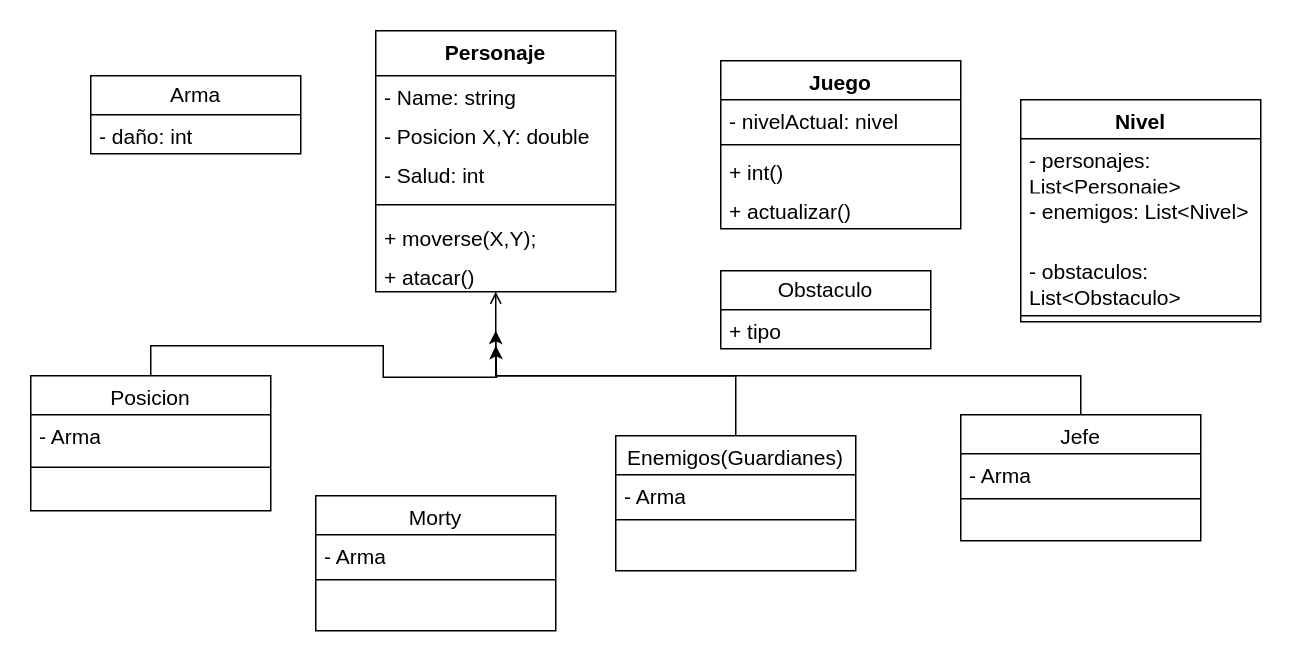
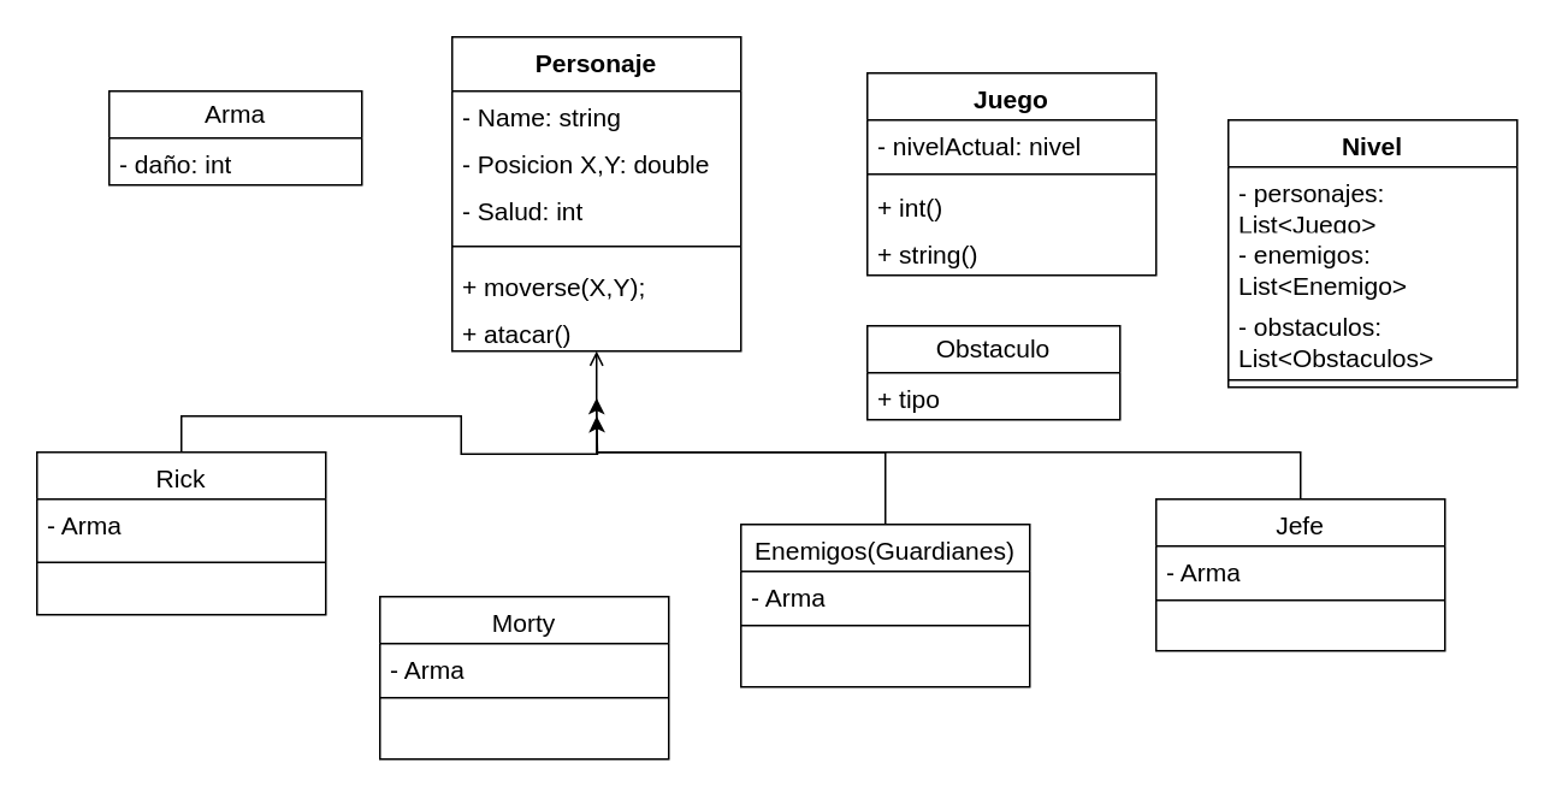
  <mxCell id="0" />
  <mxCell id="1" parent="0" />
  <mxCell id="2" style="edgeStyle=orthogonalEdgeStyle;rounded=0;orthogonalLoop=1;jettySize=auto;html=1;exitX=0.5;exitY=0;exitDx=0;exitDy=0;fontSize=14;" edge="1" parent="1" source="3"><mxGeometry relative="1" as="geometry"><mxPoint x="330" y="230" as="targetPoint" /></mxGeometry></mxCell>
- <mxCell id="3" value="Posicion" style="swimlane;fontStyle=0;align=center;verticalAlign=top;childLayout=stackLayout;horizontal=1;startSize=26;horizontalStack=0;resizeParent=1;resizeLast=0;collapsible=1;marginBottom=0;rounded=0;shadow=0;strokeWidth=1;fontSize=14;" parent="1" vertex="1"><mxGeometry x="20" y="250" width="160" height="90" as="geometry"><mxRectangle x="130" y="380" width="160" height="26" as="alternateBounds" /></mxGeometry></mxCell>
+ <mxCell id="3" value="Rick" style="swimlane;fontStyle=0;align=center;verticalAlign=top;childLayout=stackLayout;horizontal=1;startSize=26;horizontalStack=0;resizeParent=1;resizeLast=0;collapsible=1;marginBottom=0;rounded=0;shadow=0;strokeWidth=1;fontSize=14;" parent="1" vertex="1"><mxGeometry x="20" y="250" width="160" height="90" as="geometry"><mxRectangle x="130" y="380" width="160" height="26" as="alternateBounds" /></mxGeometry></mxCell>
  <mxCell id="4" value="- Arma" style="text;strokeColor=none;fillColor=none;align=left;verticalAlign=top;spacingLeft=4;spacingRight=4;overflow=hidden;rotatable=0;points=[[0,0.5],[1,0.5]];portConstraint=eastwest;whiteSpace=wrap;html=1;fontSize=14;" vertex="1" parent="3"><mxGeometry y="26" width="160" height="26" as="geometry" /></mxCell>
  <mxCell id="5" value="" style="line;html=1;strokeWidth=1;align=left;verticalAlign=middle;spacingTop=-1;spacingLeft=3;spacingRight=3;rotatable=0;labelPosition=right;points=[];portConstraint=eastwest;fontSize=14;" parent="3" vertex="1"><mxGeometry y="52" width="160" height="18" as="geometry" /></mxCell>
  <mxCell id="6" value="Personaje" style="swimlane;fontStyle=1;align=center;verticalAlign=top;childLayout=stackLayout;horizontal=1;startSize=30;horizontalStack=0;resizeParent=1;resizeParentMax=0;resizeLast=0;collapsible=1;marginBottom=0;whiteSpace=wrap;html=1;swimlaneLine=1;glass=0;rotation=0;fontSize=14;" vertex="1" parent="1"><mxGeometry x="250" y="20" width="160" height="174" as="geometry"><mxRectangle x="180" y="120" width="100" height="30" as="alternateBounds" /></mxGeometry></mxCell>
  <mxCell id="7" value="- Name: string" style="text;strokeColor=none;fillColor=none;align=left;verticalAlign=top;spacingLeft=4;spacingRight=4;overflow=hidden;rotatable=0;points=[[0,0.5],[1,0.5]];portConstraint=eastwest;whiteSpace=wrap;html=1;fontSize=14;" vertex="1" parent="6"><mxGeometry y="30" width="160" height="26" as="geometry" /></mxCell>
  <mxCell id="8" value="- Posicion X,Y: double" style="text;strokeColor=none;fillColor=none;align=left;verticalAlign=top;spacingLeft=4;spacingRight=4;overflow=hidden;rotatable=0;points=[[0,0.5],[1,0.5]];portConstraint=eastwest;whiteSpace=wrap;html=1;fontSize=14;" vertex="1" parent="6"><mxGeometry y="56" width="160" height="26" as="geometry" /></mxCell>
  <mxCell id="9" value="- Salud: int" style="text;strokeColor=none;fillColor=none;align=left;verticalAlign=top;spacingLeft=4;spacingRight=4;overflow=hidden;rotatable=0;points=[[0,0.5],[1,0.5]];portConstraint=eastwest;whiteSpace=wrap;html=1;fontSize=14;" vertex="1" parent="6"><mxGeometry y="82" width="160" height="26" as="geometry" /></mxCell>
  <mxCell id="10" value="" style="line;strokeWidth=1;fillColor=none;align=left;verticalAlign=middle;spacingTop=-1;spacingLeft=3;spacingRight=3;rotatable=0;labelPosition=right;points=[];portConstraint=eastwest;strokeColor=inherit;fontSize=14;" vertex="1" parent="6"><mxGeometry y="108" width="160" height="16" as="geometry" /></mxCell>
  <mxCell id="11" value="+ moverse(X,Y);" style="text;strokeColor=none;fillColor=none;align=left;verticalAlign=top;spacingLeft=4;spacingRight=4;overflow=hidden;rotatable=0;points=[[0,0.5],[1,0.5]];portConstraint=eastwest;whiteSpace=wrap;html=1;fontSize=14;" vertex="1" parent="6"><mxGeometry y="124" width="160" height="26" as="geometry" /></mxCell>
  <mxCell id="12" value="+ atacar()" style="text;strokeColor=none;fillColor=none;align=left;verticalAlign=top;spacingLeft=4;spacingRight=4;overflow=hidden;rotatable=0;points=[[0,0.5],[1,0.5]];portConstraint=eastwest;whiteSpace=wrap;html=1;fontSize=14;" vertex="1" parent="6"><mxGeometry y="150" width="160" height="24" as="geometry" /></mxCell>
  <mxCell id="13" value="Morty" style="swimlane;fontStyle=0;align=center;verticalAlign=top;childLayout=stackLayout;horizontal=1;startSize=26;horizontalStack=0;resizeParent=1;resizeLast=0;collapsible=1;marginBottom=0;rounded=0;shadow=0;strokeWidth=1;fontSize=14;" vertex="1" parent="1"><mxGeometry x="210" y="330" width="160" height="90" as="geometry"><mxRectangle x="130" y="380" width="160" height="26" as="alternateBounds" /></mxGeometry></mxCell>
  <mxCell id="14" value="- Arma" style="text;strokeColor=none;fillColor=none;align=left;verticalAlign=top;spacingLeft=4;spacingRight=4;overflow=hidden;rotatable=0;points=[[0,0.5],[1,0.5]];portConstraint=eastwest;whiteSpace=wrap;html=1;fontSize=14;" vertex="1" parent="13"><mxGeometry y="26" width="160" height="26" as="geometry" /></mxCell>
  <mxCell id="15" value="" style="line;html=1;strokeWidth=1;align=left;verticalAlign=middle;spacingTop=-1;spacingLeft=3;spacingRight=3;rotatable=0;labelPosition=right;points=[];portConstraint=eastwest;fontSize=14;" vertex="1" parent="13"><mxGeometry y="52" width="160" height="8" as="geometry" /></mxCell>
  <mxCell id="16" style="edgeStyle=orthogonalEdgeStyle;rounded=0;orthogonalLoop=1;jettySize=auto;html=1;entryX=0.5;entryY=1;entryDx=0;entryDy=0;fontSize=14;endArrow=open;" edge="1" parent="1" source="17" target="6"><mxGeometry relative="1" as="geometry"><Array as="points"><mxPoint x="490" y="250" /><mxPoint x="330" y="250" /></Array></mxGeometry></mxCell>
  <mxCell id="17" value="Enemigos(Guardianes)" style="swimlane;fontStyle=0;align=center;verticalAlign=top;childLayout=stackLayout;horizontal=1;startSize=26;horizontalStack=0;resizeParent=1;resizeLast=0;collapsible=1;marginBottom=0;rounded=0;shadow=0;strokeWidth=1;fontSize=14;" vertex="1" parent="1"><mxGeometry x="410" y="290" width="160" height="90" as="geometry"><mxRectangle x="130" y="380" width="160" height="26" as="alternateBounds" /></mxGeometry></mxCell>
  <mxCell id="18" value="- Arma" style="text;strokeColor=none;fillColor=none;align=left;verticalAlign=top;spacingLeft=4;spacingRight=4;overflow=hidden;rotatable=0;points=[[0,0.5],[1,0.5]];portConstraint=eastwest;whiteSpace=wrap;html=1;fontSize=14;" vertex="1" parent="17"><mxGeometry y="26" width="160" height="26" as="geometry" /></mxCell>
  <mxCell id="19" value="" style="line;html=1;strokeWidth=1;align=left;verticalAlign=middle;spacingTop=-1;spacingLeft=3;spacingRight=3;rotatable=0;labelPosition=right;points=[];portConstraint=eastwest;fontSize=14;" vertex="1" parent="17"><mxGeometry y="52" width="160" height="8" as="geometry" /></mxCell>
  <mxCell id="20" value="Arma" style="swimlane;fontStyle=0;childLayout=stackLayout;horizontal=1;startSize=26;fillColor=none;horizontalStack=0;resizeParent=1;resizeParentMax=0;resizeLast=0;collapsible=1;marginBottom=0;whiteSpace=wrap;html=1;fontSize=14;" vertex="1" parent="1"><mxGeometry x="60" y="50" width="140" height="52" as="geometry" /></mxCell>
  <mxCell id="21" value="- daño: int" style="text;strokeColor=none;fillColor=none;align=left;verticalAlign=top;spacingLeft=4;spacingRight=4;overflow=hidden;rotatable=0;points=[[0,0.5],[1,0.5]];portConstraint=eastwest;whiteSpace=wrap;html=1;fontSize=14;" vertex="1" parent="20"><mxGeometry y="26" width="140" height="26" as="geometry" /></mxCell>
  <mxCell id="22" style="edgeStyle=orthogonalEdgeStyle;rounded=0;orthogonalLoop=1;jettySize=auto;html=1;exitX=0.5;exitY=0;exitDx=0;exitDy=0;fontSize=14;" edge="1" parent="1" source="23"><mxGeometry relative="1" as="geometry"><mxPoint x="330" y="220" as="targetPoint" /><Array as="points"><mxPoint x="720" y="250" /><mxPoint x="330" y="250" /></Array></mxGeometry></mxCell>
  <mxCell id="23" value="Jefe" style="swimlane;fontStyle=0;align=center;verticalAlign=top;childLayout=stackLayout;horizontal=1;startSize=26;horizontalStack=0;resizeParent=1;resizeLast=0;collapsible=1;marginBottom=0;rounded=0;shadow=0;strokeWidth=1;fontSize=14;" vertex="1" parent="1"><mxGeometry x="640" y="276" width="160" height="84" as="geometry"><mxRectangle x="130" y="380" width="160" height="26" as="alternateBounds" /></mxGeometry></mxCell>
  <mxCell id="24" value="- Arma" style="text;strokeColor=none;fillColor=none;align=left;verticalAlign=top;spacingLeft=4;spacingRight=4;overflow=hidden;rotatable=0;points=[[0,0.5],[1,0.5]];portConstraint=eastwest;whiteSpace=wrap;html=1;fontSize=14;" vertex="1" parent="23"><mxGeometry y="26" width="160" height="26" as="geometry" /></mxCell>
  <mxCell id="25" value="" style="line;html=1;strokeWidth=1;align=left;verticalAlign=middle;spacingTop=-1;spacingLeft=3;spacingRight=3;rotatable=0;labelPosition=right;points=[];portConstraint=eastwest;fontSize=14;" vertex="1" parent="23"><mxGeometry y="52" width="160" height="8" as="geometry" /></mxCell>
  <mxCell id="26" value="Juego" style="swimlane;fontStyle=1;align=center;verticalAlign=top;childLayout=stackLayout;horizontal=1;startSize=26;horizontalStack=0;resizeParent=1;resizeParentMax=0;resizeLast=0;collapsible=1;marginBottom=0;whiteSpace=wrap;html=1;fontSize=14;" vertex="1" parent="1"><mxGeometry x="480" y="40" width="160" height="112" as="geometry" /></mxCell>
  <mxCell id="27" value="- nivelActual: nivel" style="text;strokeColor=none;fillColor=none;align=left;verticalAlign=top;spacingLeft=4;spacingRight=4;overflow=hidden;rotatable=0;points=[[0,0.5],[1,0.5]];portConstraint=eastwest;whiteSpace=wrap;html=1;fontSize=14;" vertex="1" parent="26"><mxGeometry y="26" width="160" height="26" as="geometry" /></mxCell>
  <mxCell id="28" value="" style="line;strokeWidth=1;fillColor=none;align=left;verticalAlign=middle;spacingTop=-1;spacingLeft=3;spacingRight=3;rotatable=0;labelPosition=right;points=[];portConstraint=eastwest;strokeColor=inherit;fontSize=14;" vertex="1" parent="26"><mxGeometry y="52" width="160" height="8" as="geometry" /></mxCell>
  <mxCell id="29" value="+ int()" style="text;strokeColor=none;fillColor=none;align=left;verticalAlign=top;spacingLeft=4;spacingRight=4;overflow=hidden;rotatable=0;points=[[0,0.5],[1,0.5]];portConstraint=eastwest;whiteSpace=wrap;html=1;fontSize=14;" vertex="1" parent="26"><mxGeometry y="60" width="160" height="26" as="geometry" /></mxCell>
- <mxCell id="30" value="+ actualizar()" style="text;strokeColor=none;fillColor=none;align=left;verticalAlign=top;spacingLeft=4;spacingRight=4;overflow=hidden;rotatable=0;points=[[0,0.5],[1,0.5]];portConstraint=eastwest;whiteSpace=wrap;html=1;fontSize=14;" vertex="1" parent="26"><mxGeometry y="86" width="160" height="26" as="geometry" /></mxCell>
+ <mxCell id="30" value="+ string()" style="text;strokeColor=none;fillColor=none;align=left;verticalAlign=top;spacingLeft=4;spacingRight=4;overflow=hidden;rotatable=0;points=[[0,0.5],[1,0.5]];portConstraint=eastwest;whiteSpace=wrap;html=1;fontSize=14;" vertex="1" parent="26"><mxGeometry y="86" width="160" height="26" as="geometry" /></mxCell>
  <mxCell id="31" value="Obstaculo" style="swimlane;fontStyle=0;childLayout=stackLayout;horizontal=1;startSize=26;fillColor=none;horizontalStack=0;resizeParent=1;resizeParentMax=0;resizeLast=0;collapsible=1;marginBottom=0;whiteSpace=wrap;html=1;fontSize=14;" vertex="1" parent="1"><mxGeometry x="480" y="180" width="140" height="52" as="geometry" /></mxCell>
  <mxCell id="32" value="+ tipo" style="text;strokeColor=none;fillColor=none;align=left;verticalAlign=top;spacingLeft=4;spacingRight=4;overflow=hidden;rotatable=0;points=[[0,0.5],[1,0.5]];portConstraint=eastwest;whiteSpace=wrap;html=1;fontSize=14;" vertex="1" parent="31"><mxGeometry y="26" width="140" height="26" as="geometry" /></mxCell>
  <mxCell id="33" value="Nivel" style="swimlane;fontStyle=1;align=center;verticalAlign=top;childLayout=stackLayout;horizontal=1;startSize=26;horizontalStack=0;resizeParent=1;resizeParentMax=0;resizeLast=0;collapsible=1;marginBottom=0;whiteSpace=wrap;html=1;fontSize=14;" vertex="1" parent="1"><mxGeometry x="680" y="66" width="160" height="148" as="geometry" /></mxCell>
- <mxCell id="34" value="- personajes: List&amp;lt;Personaje&amp;gt;" style="text;strokeColor=none;fillColor=none;align=left;verticalAlign=top;spacingLeft=4;spacingRight=4;overflow=hidden;rotatable=0;points=[[0,0.5],[1,0.5]];portConstraint=eastwest;whiteSpace=wrap;html=1;fontSize=14;" vertex="1" parent="33"><mxGeometry y="26" width="160" height="34" as="geometry" /></mxCell>
- <mxCell id="35" value="- enemigos: List&amp;lt;Nivel&amp;gt;" style="text;strokeColor=none;fillColor=none;align=left;verticalAlign=top;spacingLeft=4;spacingRight=4;overflow=hidden;rotatable=0;points=[[0,0.5],[1,0.5]];portConstraint=eastwest;whiteSpace=wrap;html=1;fontSize=14;" vertex="1" parent="33"><mxGeometry y="60" width="160" height="40" as="geometry" /></mxCell>
- <mxCell id="36" value="- obstaculos: List&amp;lt;Obstaculo&amp;gt;" style="text;strokeColor=none;fillColor=none;align=left;verticalAlign=top;spacingLeft=4;spacingRight=4;overflow=hidden;rotatable=0;points=[[0,0.5],[1,0.5]];portConstraint=eastwest;whiteSpace=wrap;html=1;fontSize=14;" vertex="1" parent="33"><mxGeometry y="100" width="160" height="40" as="geometry" /></mxCell>
+ <mxCell id="34" value="- personajes: List&amp;lt;Juego&amp;gt;" style="text;strokeColor=none;fillColor=none;align=left;verticalAlign=top;spacingLeft=4;spacingRight=4;overflow=hidden;rotatable=0;points=[[0,0.5],[1,0.5]];portConstraint=eastwest;whiteSpace=wrap;html=1;fontSize=14;" vertex="1" parent="33"><mxGeometry y="26" width="160" height="34" as="geometry" /></mxCell>
+ <mxCell id="35" value="- enemigos: List&amp;lt;Enemigo&amp;gt;" style="text;strokeColor=none;fillColor=none;align=left;verticalAlign=top;spacingLeft=4;spacingRight=4;overflow=hidden;rotatable=0;points=[[0,0.5],[1,0.5]];portConstraint=eastwest;whiteSpace=wrap;html=1;fontSize=14;" vertex="1" parent="33"><mxGeometry y="60" width="160" height="40" as="geometry" /></mxCell>
+ <mxCell id="36" value="- obstaculos: List&amp;lt;Obstaculos&amp;gt;" style="text;strokeColor=none;fillColor=none;align=left;verticalAlign=top;spacingLeft=4;spacingRight=4;overflow=hidden;rotatable=0;points=[[0,0.5],[1,0.5]];portConstraint=eastwest;whiteSpace=wrap;html=1;fontSize=14;" vertex="1" parent="33"><mxGeometry y="100" width="160" height="40" as="geometry" /></mxCell>
  <mxCell id="37" value="" style="line;strokeWidth=1;fillColor=none;align=left;verticalAlign=middle;spacingTop=-1;spacingLeft=3;spacingRight=3;rotatable=0;labelPosition=right;points=[];portConstraint=eastwest;strokeColor=inherit;fontSize=14;" vertex="1" parent="33"><mxGeometry y="140" width="160" height="8" as="geometry" /></mxCell>
